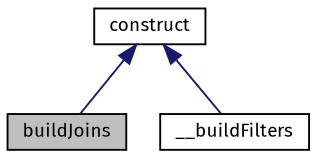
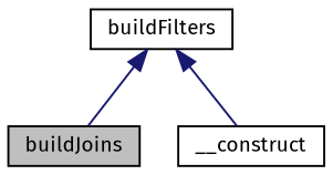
  digraph {
    fontname="Fira Sans"
    rankdir=TB
    node [color=black fillcolor=white fontname="Fira Sans" fontsize=10 shape=record style=filled]
    edge [color=midnightblue dir=back fontname="Fira Sans" fontsize=10 labelfontname=Helvetica labelfontsize=10 style=solid]
    n1 [fillcolor=grey75 fontcolor=black height=0.2 label=buildJoins width=0.4]
-   n2 [height=0.2 label=construct width=0.4]
-   n3 [height=0.2 label=__buildFilters width=0.4]
+   n2 [height=0.2 label=buildFilters width=0.4]
+   n3 [height=0.2 label=__construct width=0.4]
    n2 -> n1
    n2 -> n3
  }
